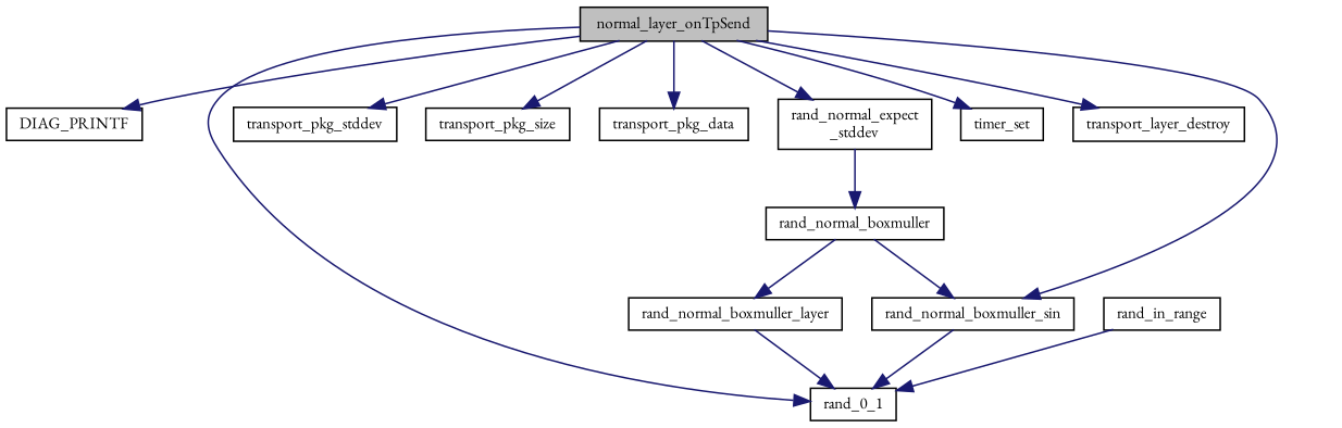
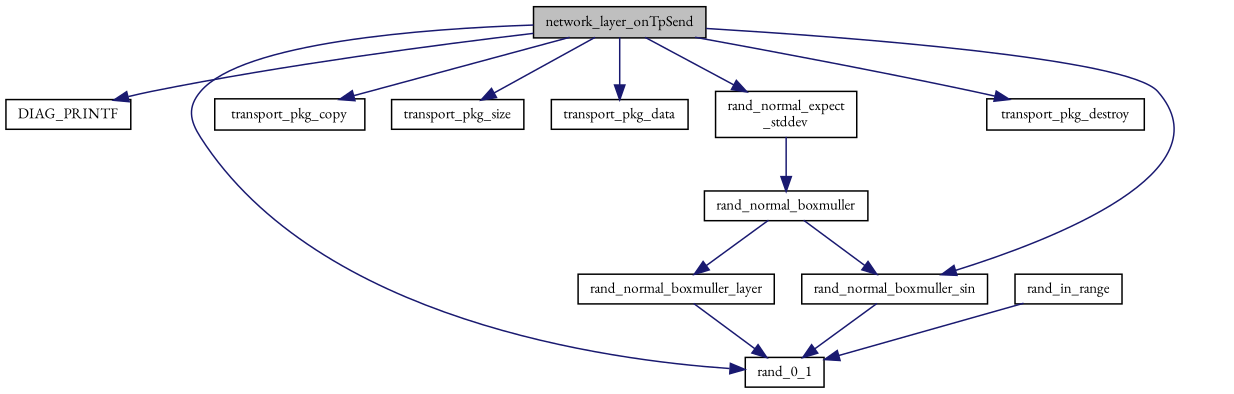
  digraph {
    fontname="EB Garamond"
    rankdir=TB
    node [color=black fillcolor=white fontname="EB Garamond" fontsize=10 shape=record style=filled]
    edge [color=midnightblue fontname="EB Garamond" fontsize=10 labelfontname=Helvetica labelfontsize=10 style=solid]
-   n1 [fillcolor=grey75 fontcolor=black height=0.2 label=normal_layer_onTpSend width=0.4]
+   n1 [fillcolor=grey75 fontcolor=black height=0.2 label=network_layer_onTpSend width=0.4]
    n2 [height=0.2 label=DIAG_PRINTF width=0.4]
    n3 [height=0.2 label=rand_0_1 width=0.4]
-   n4 [height=0.2 label=transport_pkg_stddev width=0.4]
+   n4 [height=0.2 label=transport_pkg_copy width=0.4]
    n5 [height=0.2 label=transport_pkg_size width=0.4]
    n6 [height=0.2 label=transport_pkg_data width=0.4]
    n7 [height=0.2 label="rand_normal_expect\l_stddev" width=0.4]
-   n8 [height=0.2 label=timer_set width=0.4]
-   n9 [height=0.2 label=transport_layer_destroy width=0.4]
+   n9 [height=0.2 label=transport_pkg_destroy width=0.4]
    n10 [height=0.2 label=rand_normal_boxmuller_sin width=0.4]
    n11 [height=0.2 label=rand_in_range width=0.4]
    n12 [height=0.2 label=rand_normal_boxmuller width=0.4]
    n13 [height=0.2 label=rand_normal_boxmuller_layer width=0.4]
    n1 -> n2
    n1 -> n3
    n1 -> n4
    n1 -> n5
    n1 -> n6
    n1 -> n7
-   n1 -> n8
    n1 -> n9
    n1 -> n10
    n7 -> n12
    n10 -> n3
    n11 -> n3
    n12 -> n10
    n12 -> n13
    n13 -> n3
  }
